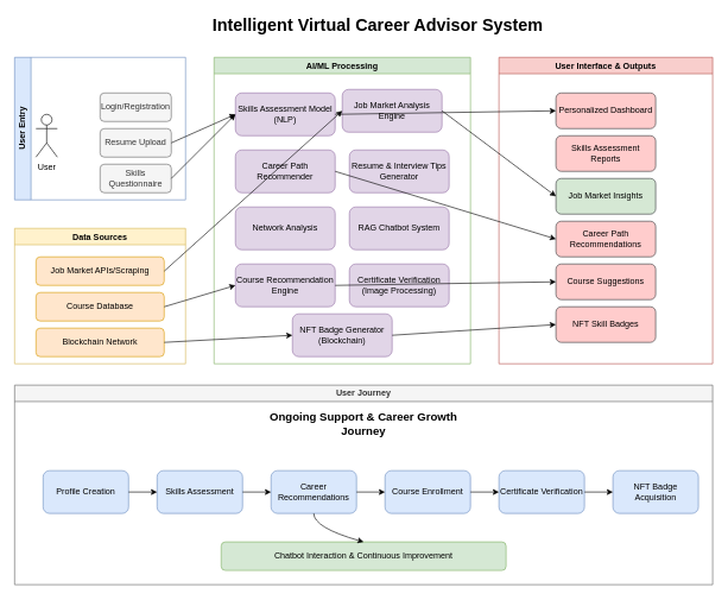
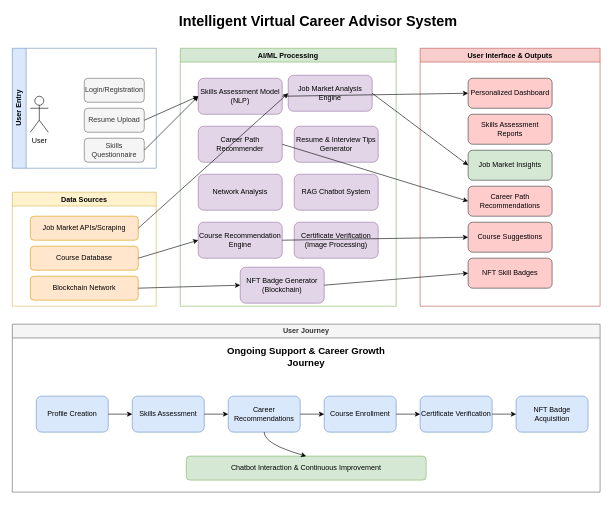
  <mxCell id="0" />
  <mxCell id="1" parent="0" />
  <mxCell id="2" value="Intelligent Virtual Career Advisor System" style="text;html=1;strokeColor=none;fillColor=none;align=center;verticalAlign=middle;whiteSpace=wrap;rounded=0;fontSize=24;fontStyle=1" parent="1" vertex="1"><mxGeometry x="230" y="20" width="600" height="30" as="geometry" /></mxCell>
  <mxCell id="3" value="User Entry" style="swimlane;horizontal=0;whiteSpace=wrap;html=1;fillColor=#dae8fc;strokeColor=#6c8ebf;" parent="1" vertex="1"><mxGeometry x="20" y="80" width="240" height="200" as="geometry" /></mxCell>
  <mxCell id="4" value="User" style="shape=umlActor;verticalLabelPosition=bottom;verticalAlign=top;html=1;outlineConnect=0;" parent="3" vertex="1"><mxGeometry x="30" y="80" width="30" height="60" as="geometry" /></mxCell>
  <mxCell id="5" value="Login/Registration" style="rounded=1;whiteSpace=wrap;html=1;fillColor=#f5f5f5;strokeColor=#666666;fontColor=#333333;" parent="3" vertex="1"><mxGeometry x="120" y="50" width="100" height="40" as="geometry" /></mxCell>
  <mxCell id="6" value="Resume Upload" style="rounded=1;whiteSpace=wrap;html=1;fillColor=#f5f5f5;strokeColor=#666666;fontColor=#333333;" parent="3" vertex="1"><mxGeometry x="120" y="100" width="100" height="40" as="geometry" /></mxCell>
  <mxCell id="7" value="Skills Questionnaire" style="rounded=1;whiteSpace=wrap;html=1;fillColor=#f5f5f5;strokeColor=#666666;fontColor=#333333;" parent="3" vertex="1"><mxGeometry x="120" y="150" width="100" height="40" as="geometry" /></mxCell>
  <mxCell id="8" value="AI/ML Processing" style="swimlane;whiteSpace=wrap;html=1;fillColor=#d5e8d4;strokeColor=#82b366;" parent="1" vertex="1"><mxGeometry x="300" y="80" width="360" height="430" as="geometry" /></mxCell>
  <mxCell id="9" value="Skills Assessment Model (NLP)" style="rounded=1;whiteSpace=wrap;html=1;fillColor=#e1d5e7;strokeColor=#9673a6;" parent="8" vertex="1"><mxGeometry x="30" y="50" width="140" height="60" as="geometry" /></mxCell>
  <mxCell id="10" value="Job Market Analysis Engine" style="rounded=1;whiteSpace=wrap;html=1;fillColor=#e1d5e7;strokeColor=#9673a6;" parent="8" vertex="1"><mxGeometry x="180" y="45" width="140" height="60" as="geometry" /></mxCell>
  <mxCell id="11" value="Career Path Recommender" style="rounded=1;whiteSpace=wrap;html=1;fillColor=#e1d5e7;strokeColor=#9673a6;" parent="8" vertex="1"><mxGeometry x="30" y="130" width="140" height="60" as="geometry" /></mxCell>
  <mxCell id="12" value="Resume &amp; Interview Tips Generator" style="rounded=1;whiteSpace=wrap;html=1;fillColor=#e1d5e7;strokeColor=#9673a6;" parent="8" vertex="1"><mxGeometry x="190" y="130" width="140" height="60" as="geometry" /></mxCell>
  <mxCell id="13" value="Network Analysis" style="rounded=1;whiteSpace=wrap;html=1;fillColor=#e1d5e7;strokeColor=#9673a6;" parent="8" vertex="1"><mxGeometry x="30" y="210" width="140" height="60" as="geometry" /></mxCell>
  <mxCell id="14" value="RAG Chatbot System" style="rounded=1;whiteSpace=wrap;html=1;fillColor=#e1d5e7;strokeColor=#9673a6;" parent="8" vertex="1"><mxGeometry x="190" y="210" width="140" height="60" as="geometry" /></mxCell>
  <mxCell id="15" value="Course Recommendation Engine" style="rounded=1;whiteSpace=wrap;html=1;fillColor=#e1d5e7;strokeColor=#9673a6;" parent="8" vertex="1"><mxGeometry x="30" y="290" width="140" height="60" as="geometry" /></mxCell>
  <mxCell id="16" value="Certificate Verification (Image Processing)" style="rounded=1;whiteSpace=wrap;html=1;fillColor=#e1d5e7;strokeColor=#9673a6;" parent="8" vertex="1"><mxGeometry x="190" y="290" width="140" height="60" as="geometry" /></mxCell>
- <mxCell id="17" value="NFT Badge Generator (Blockchain)" style="rounded=1;whiteSpace=wrap;html=1;fillColor=#e1d5e7;strokeColor=#9673a6;" parent="8" vertex="1"><mxGeometry x="110" y="360" width="140" height="60" as="geometry" /></mxCell>
+ <mxCell id="17" value="NFT Badge Generator (Blockchain)" style="rounded=1;whiteSpace=wrap;html=1;fillColor=#e1d5e7;strokeColor=#9673a6;" parent="8" vertex="1"><mxGeometry x="100" y="365" width="140" height="60" as="geometry" /></mxCell>
  <mxCell id="18" value="Data Sources" style="swimlane;whiteSpace=wrap;html=1;fillColor=#fff2cc;strokeColor=#d6b656;" parent="1" vertex="1"><mxGeometry x="20" y="320" width="240" height="190" as="geometry" /></mxCell>
  <mxCell id="19" value="Job Market APIs/Scraping" style="rounded=1;whiteSpace=wrap;html=1;fillColor=#ffe6cc;strokeColor=#d79b00;" parent="18" vertex="1"><mxGeometry x="30" y="40" width="180" height="40" as="geometry" /></mxCell>
  <mxCell id="20" value="Course Database" style="rounded=1;whiteSpace=wrap;html=1;fillColor=#ffe6cc;strokeColor=#d79b00;" parent="18" vertex="1"><mxGeometry x="30" y="90" width="180" height="40" as="geometry" /></mxCell>
  <mxCell id="21" value="Blockchain Network" style="rounded=1;whiteSpace=wrap;html=1;fillColor=#ffe6cc;strokeColor=#d79b00;" parent="18" vertex="1"><mxGeometry x="30" y="140" width="180" height="40" as="geometry" /></mxCell>
  <mxCell id="22" value="User Interface &amp; Outputs" style="swimlane;whiteSpace=wrap;html=1;fillColor=#f8cecc;strokeColor=#b85450;" parent="1" vertex="1"><mxGeometry x="700" y="80" width="300" height="430" as="geometry" /></mxCell>
  <mxCell id="23" value="Personalized Dashboard" style="rounded=1;whiteSpace=wrap;html=1;fillColor=#ffcccc;strokeColor=#36393d;" parent="22" vertex="1"><mxGeometry x="80" y="50" width="140" height="50" as="geometry" /></mxCell>
  <mxCell id="24" value="Skills Assessment Reports" style="rounded=1;whiteSpace=wrap;html=1;fillColor=#ffcccc;strokeColor=#36393d;" parent="22" vertex="1"><mxGeometry x="80" y="110" width="140" height="50" as="geometry" /></mxCell>
  <mxCell id="25" value="Job Market Insights" style="rounded=1;whiteSpace=wrap;html=1;fillColor=#d5e8d4;strokeColor=#36393d;" parent="22" vertex="1"><mxGeometry x="80" y="170" width="140" height="50" as="geometry" /></mxCell>
  <mxCell id="26" value="Career Path Recommendations" style="rounded=1;whiteSpace=wrap;html=1;fillColor=#ffcccc;strokeColor=#36393d;" parent="22" vertex="1"><mxGeometry x="80" y="230" width="140" height="50" as="geometry" /></mxCell>
  <mxCell id="27" value="Course Suggestions" style="rounded=1;whiteSpace=wrap;html=1;fillColor=#ffcccc;strokeColor=#36393d;" parent="22" vertex="1"><mxGeometry x="80" y="290" width="140" height="50" as="geometry" /></mxCell>
  <mxCell id="28" value="NFT Skill Badges" style="rounded=1;whiteSpace=wrap;html=1;fillColor=#ffcccc;strokeColor=#36393d;" parent="22" vertex="1"><mxGeometry x="80" y="350" width="140" height="50" as="geometry" /></mxCell>
  <mxCell id="29" value="User Journey" style="swimlane;whiteSpace=wrap;html=1;fillColor=#f5f5f5;fontColor=#333333;strokeColor=#666666;" parent="1" vertex="1"><mxGeometry x="20" y="540" width="980" height="280" as="geometry" /></mxCell>
  <mxCell id="30" value="Profile Creation" style="rounded=1;whiteSpace=wrap;html=1;fillColor=#dae8fc;strokeColor=#6c8ebf;" parent="29" vertex="1"><mxGeometry x="40" y="120" width="120" height="60" as="geometry" /></mxCell>
  <mxCell id="31" value="Skills Assessment" style="rounded=1;whiteSpace=wrap;html=1;fillColor=#dae8fc;strokeColor=#6c8ebf;" parent="29" vertex="1"><mxGeometry x="200" y="120" width="120" height="60" as="geometry" /></mxCell>
  <mxCell id="32" value="Career Recommendations" style="rounded=1;whiteSpace=wrap;html=1;fillColor=#dae8fc;strokeColor=#6c8ebf;" parent="29" vertex="1"><mxGeometry x="360" y="120" width="120" height="60" as="geometry" /></mxCell>
  <mxCell id="33" value="Course Enrollment" style="rounded=1;whiteSpace=wrap;html=1;fillColor=#dae8fc;strokeColor=#6c8ebf;" parent="29" vertex="1"><mxGeometry x="520" y="120" width="120" height="60" as="geometry" /></mxCell>
  <mxCell id="34" value="Certificate Verification" style="rounded=1;whiteSpace=wrap;html=1;fillColor=#dae8fc;strokeColor=#6c8ebf;" parent="29" vertex="1"><mxGeometry x="680" y="120" width="120" height="60" as="geometry" /></mxCell>
  <mxCell id="35" value="NFT Badge Acquisition" style="rounded=1;whiteSpace=wrap;html=1;fillColor=#dae8fc;strokeColor=#6c8ebf;" parent="29" vertex="1"><mxGeometry x="840" y="120" width="120" height="60" as="geometry" /></mxCell>
  <mxCell id="36" value="" style="endArrow=classic;html=1;exitX=1;exitY=0.5;exitDx=0;exitDy=0;entryX=0;entryY=0.5;entryDx=0;entryDy=0;" parent="29" source="30" target="31" edge="1"><mxGeometry width="50" height="50" relative="1" as="geometry"><mxPoint x="160" y="150" as="sourcePoint" /><mxPoint x="210" y="100" as="targetPoint" /></mxGeometry></mxCell>
  <mxCell id="37" value="" style="endArrow=classic;html=1;exitX=1;exitY=0.5;exitDx=0;exitDy=0;entryX=0;entryY=0.5;entryDx=0;entryDy=0;" parent="29" source="31" target="32" edge="1"><mxGeometry width="50" height="50" relative="1" as="geometry"><mxPoint x="320" y="150" as="sourcePoint" /><mxPoint x="370" y="100" as="targetPoint" /></mxGeometry></mxCell>
  <mxCell id="38" value="" style="endArrow=classic;html=1;exitX=1;exitY=0.5;exitDx=0;exitDy=0;entryX=0;entryY=0.5;entryDx=0;entryDy=0;" parent="29" source="32" target="33" edge="1"><mxGeometry width="50" height="50" relative="1" as="geometry"><mxPoint x="480" y="150" as="sourcePoint" /><mxPoint x="530" y="100" as="targetPoint" /></mxGeometry></mxCell>
  <mxCell id="39" value="" style="endArrow=classic;html=1;exitX=1;exitY=0.5;exitDx=0;exitDy=0;entryX=0;entryY=0.5;entryDx=0;entryDy=0;" parent="29" source="33" target="34" edge="1"><mxGeometry width="50" height="50" relative="1" as="geometry"><mxPoint x="640" y="150" as="sourcePoint" /><mxPoint x="690" y="100" as="targetPoint" /></mxGeometry></mxCell>
  <mxCell id="40" value="" style="endArrow=classic;html=1;exitX=1;exitY=0.5;exitDx=0;exitDy=0;entryX=0;entryY=0.5;entryDx=0;entryDy=0;" parent="29" source="34" target="35" edge="1"><mxGeometry width="50" height="50" relative="1" as="geometry"><mxPoint x="800" y="150" as="sourcePoint" /><mxPoint x="850" y="100" as="targetPoint" /></mxGeometry></mxCell>
  <mxCell id="41" value="Ongoing Support &amp; Career Growth Journey" style="text;html=1;strokeColor=none;fillColor=none;align=center;verticalAlign=middle;whiteSpace=wrap;rounded=0;fontSize=16;fontStyle=1" parent="29" vertex="1"><mxGeometry x="330" y="40" width="320" height="30" as="geometry" /></mxCell>
  <mxCell id="42" value="Chatbot Interaction &amp; Continuous Improvement" style="rounded=1;whiteSpace=wrap;html=1;fillColor=#d5e8d4;strokeColor=#82b366;" parent="29" vertex="1"><mxGeometry x="290" y="220" width="400" height="40" as="geometry" /></mxCell>
  <mxCell id="43" value="" style="curved=1;endArrow=classic;html=1;entryX=0.5;entryY=0;entryDx=0;entryDy=0;exitX=0.5;exitY=1;exitDx=0;exitDy=0;" parent="29" source="32" target="42" edge="1"><mxGeometry width="50" height="50" relative="1" as="geometry"><mxPoint x="420" y="180" as="sourcePoint" /><mxPoint x="470" y="130" as="targetPoint" /><Array as="points"><mxPoint x="420" y="200" /></Array></mxGeometry></mxCell>
  <mxCell id="44" value="" style="endArrow=classic;html=1;exitX=1;exitY=0.5;exitDx=0;exitDy=0;entryX=0;entryY=0.5;entryDx=0;entryDy=0;" parent="1" source="6" target="9" edge="1"><mxGeometry width="50" height="50" relative="1" as="geometry"><mxPoint x="250" y="200" as="sourcePoint" /><mxPoint x="300" y="150" as="targetPoint" /></mxGeometry></mxCell>
  <mxCell id="45" value="" style="endArrow=classic;html=1;entryX=0;entryY=0.5;entryDx=0;entryDy=0;exitX=1;exitY=0.5;exitDx=0;exitDy=0;" parent="1" source="7" target="9" edge="1"><mxGeometry width="50" height="50" relative="1" as="geometry"><mxPoint x="240" y="240" as="sourcePoint" /><mxPoint x="290" y="190" as="targetPoint" /></mxGeometry></mxCell>
  <mxCell id="46" value="" style="endArrow=classic;html=1;entryX=0;entryY=0.5;entryDx=0;entryDy=0;exitX=1;exitY=0.5;exitDx=0;exitDy=0;" parent="1" source="19" target="10" edge="1"><mxGeometry width="50" height="50" relative="1" as="geometry"><mxPoint x="250" y="380" as="sourcePoint" /><mxPoint x="300" y="330" as="targetPoint" /></mxGeometry></mxCell>
  <mxCell id="47" value="" style="endArrow=classic;html=1;entryX=0;entryY=0.5;entryDx=0;entryDy=0;exitX=1;exitY=0.5;exitDx=0;exitDy=0;" parent="1" source="20" target="15" edge="1"><mxGeometry width="50" height="50" relative="1" as="geometry"><mxPoint x="250" y="430" as="sourcePoint" /><mxPoint x="300" y="380" as="targetPoint" /></mxGeometry></mxCell>
  <mxCell id="48" value="" style="endArrow=classic;html=1;entryX=0;entryY=0.5;entryDx=0;entryDy=0;exitX=1;exitY=0.5;exitDx=0;exitDy=0;" parent="1" source="21" target="17" edge="1"><mxGeometry width="50" height="50" relative="1" as="geometry"><mxPoint x="250" y="480" as="sourcePoint" /><mxPoint x="300" y="430" as="targetPoint" /></mxGeometry></mxCell>
  <mxCell id="49" value="" style="endArrow=classic;html=1;exitX=1;exitY=0.5;exitDx=0;exitDy=0;entryX=0;entryY=0.5;entryDx=0;entryDy=0;" parent="1" source="9" target="23" edge="1"><mxGeometry width="50" height="50" relative="1" as="geometry"><mxPoint x="470" y="150" as="sourcePoint" /><mxPoint x="520" y="100" as="targetPoint" /></mxGeometry></mxCell>
  <mxCell id="50" value="" style="endArrow=classic;html=1;exitX=1;exitY=0.5;exitDx=0;exitDy=0;entryX=0;entryY=0.5;entryDx=0;entryDy=0;" parent="1" source="10" target="25" edge="1"><mxGeometry width="50" height="50" relative="1" as="geometry"><mxPoint x="630" y="150" as="sourcePoint" /><mxPoint x="680" y="100" as="targetPoint" /></mxGeometry></mxCell>
  <mxCell id="51" value="" style="endArrow=classic;html=1;exitX=1;exitY=0.5;exitDx=0;exitDy=0;entryX=0;entryY=0.5;entryDx=0;entryDy=0;" parent="1" source="11" target="26" edge="1"><mxGeometry width="50" height="50" relative="1" as="geometry"><mxPoint x="470" y="230" as="sourcePoint" /><mxPoint x="520" y="180" as="targetPoint" /></mxGeometry></mxCell>
  <mxCell id="52" value="" style="endArrow=classic;html=1;exitX=1;exitY=0.5;exitDx=0;exitDy=0;entryX=0;entryY=0.5;entryDx=0;entryDy=0;" parent="1" source="15" target="27" edge="1"><mxGeometry width="50" height="50" relative="1" as="geometry"><mxPoint x="470" y="400" as="sourcePoint" /><mxPoint x="520" y="350" as="targetPoint" /></mxGeometry></mxCell>
  <mxCell id="53" value="" style="endArrow=classic;html=1;exitX=1;exitY=0.5;exitDx=0;exitDy=0;entryX=0;entryY=0.5;entryDx=0;entryDy=0;" parent="1" source="17" target="28" edge="1"><mxGeometry width="50" height="50" relative="1" as="geometry"><mxPoint x="550" y="470" as="sourcePoint" /><mxPoint x="600" y="420" as="targetPoint" /></mxGeometry></mxCell>
